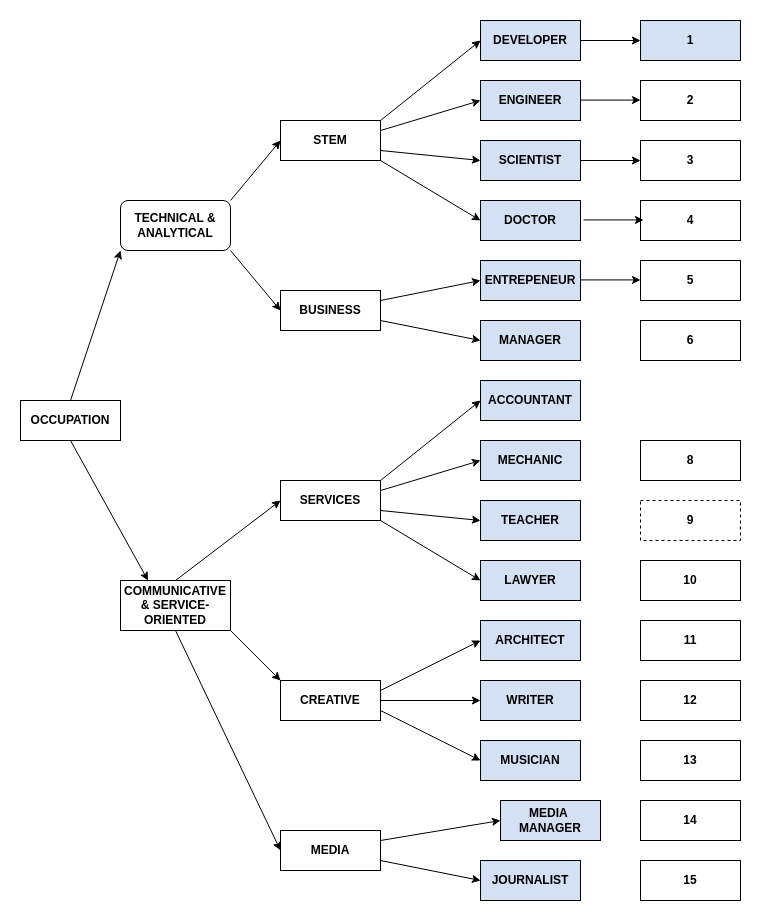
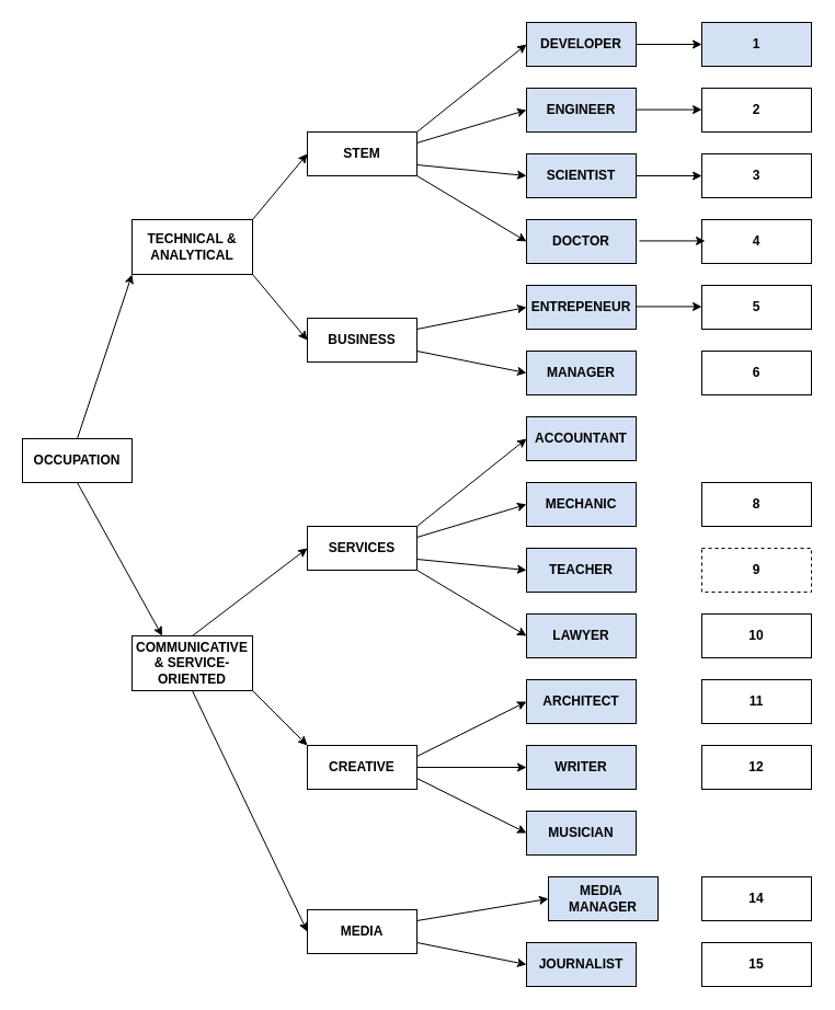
  <mxCell id="0" />
  <mxCell id="1" parent="0" />
  <mxCell id="2" value="&lt;b&gt;STEM&lt;/b&gt;" style="rounded=0;whiteSpace=wrap;html=1;" vertex="1" parent="1"><mxGeometry x="280" width="100" height="40" as="geometry" y="120" /></mxCell>
  <mxCell id="3" value="&lt;b&gt;MEDIA&lt;/b&gt;" style="rounded=0;whiteSpace=wrap;html=1;" vertex="1" parent="1"><mxGeometry x="280" y="830" width="100" height="40" as="geometry" /></mxCell>
  <mxCell id="4" value="&lt;b&gt;BUSINESS&lt;/b&gt;" style="rounded=0;whiteSpace=wrap;html=1;" vertex="1" parent="1"><mxGeometry x="280" y="290" width="100" height="40" as="geometry" /></mxCell>
  <mxCell id="5" value="&lt;b&gt;SERVICES&lt;/b&gt;" style="rounded=0;whiteSpace=wrap;html=1;" vertex="1" parent="1"><mxGeometry x="280" y="480" width="100" height="40" as="geometry" /></mxCell>
  <mxCell id="6" value="&lt;b&gt;CREATIVE&lt;/b&gt;" style="rounded=0;whiteSpace=wrap;html=1;" vertex="1" parent="1"><mxGeometry x="280" y="680" width="100" height="40" as="geometry" /></mxCell>
  <mxCell id="7" value="&lt;b&gt;DEVELOPER&lt;/b&gt;" style="rounded=0;whiteSpace=wrap;html=1;fillColor=#D4E1F5;" vertex="1" parent="1"><mxGeometry x="480" y="20" width="100" height="40" as="geometry" /></mxCell>
  <mxCell id="8" value="&lt;b&gt;ENGINEER&lt;/b&gt;" style="rounded=0;whiteSpace=wrap;html=1;fillColor=#D4E1F5;" vertex="1" parent="1"><mxGeometry x="480" y="80" width="100" height="40" as="geometry" /></mxCell>
  <mxCell id="9" value="&lt;b&gt;SCIENTIST&lt;/b&gt;" style="rounded=0;whiteSpace=wrap;html=1;fillColor=#D4E1F5;" vertex="1" parent="1"><mxGeometry x="480" y="140" width="100" height="40" as="geometry" /></mxCell>
  <mxCell id="10" value="&lt;b&gt;DOCTOR&lt;/b&gt;" style="rounded=0;whiteSpace=wrap;html=1;fillColor=#D4E1F5;" vertex="1" parent="1"><mxGeometry x="480" y="200" width="100" height="40" as="geometry" /></mxCell>
  <mxCell id="11" value="&lt;b&gt;ARCHITECT&lt;/b&gt;" style="rounded=0;whiteSpace=wrap;html=1;fillColor=#D4E1F5;" vertex="1" parent="1"><mxGeometry x="480" y="620" width="100" height="40" as="geometry" /></mxCell>
  <mxCell id="12" value="&lt;b&gt;MECHANIC&lt;/b&gt;" style="rounded=0;whiteSpace=wrap;html=1;fillColor=#D4E1F5;" vertex="1" parent="1"><mxGeometry x="480" y="440" width="100" height="40" as="geometry" /></mxCell>
  <mxCell id="13" value="&lt;b&gt;ENTREPENEUR&lt;/b&gt;" style="rounded=0;whiteSpace=wrap;html=1;fillColor=#D4E1F5;" vertex="1" parent="1"><mxGeometry x="480" y="260" width="100" height="40" as="geometry" /></mxCell>
  <mxCell id="14" value="&lt;b&gt;MANAGER&lt;/b&gt;" style="rounded=0;whiteSpace=wrap;html=1;fillColor=#D4E1F5;" vertex="1" parent="1"><mxGeometry x="480" y="320" width="100" height="40" as="geometry" /></mxCell>
  <mxCell id="15" value="&lt;b&gt;MEDIA&amp;nbsp; MANAGER&lt;/b&gt;" style="rounded=0;whiteSpace=wrap;html=1;fillColor=#D4E1F5;" vertex="1" parent="1"><mxGeometry x="500" y="800" width="100" height="40" as="geometry" /></mxCell>
  <mxCell id="16" value="&lt;b&gt;JOURNALIST&lt;/b&gt;" style="rounded=0;whiteSpace=wrap;html=1;fillColor=#D4E1F5;" vertex="1" parent="1"><mxGeometry x="480" y="860" width="100" height="40" as="geometry" /></mxCell>
  <mxCell id="17" value="&lt;b&gt;LAWYER&lt;/b&gt;" style="rounded=0;whiteSpace=wrap;html=1;fillColor=#D4E1F5;" vertex="1" parent="1"><mxGeometry x="480" y="560" width="100" height="40" as="geometry" /></mxCell>
  <mxCell id="18" value="&lt;b&gt;TEACHER&lt;/b&gt;" style="rounded=0;whiteSpace=wrap;html=1;fillColor=#D4E1F5;" vertex="1" parent="1"><mxGeometry x="480" y="500" width="100" height="40" as="geometry" /></mxCell>
  <mxCell id="19" value="&lt;b&gt;ACCOUNTANT&lt;/b&gt;" style="rounded=0;whiteSpace=wrap;html=1;fillColor=#D4E1F5;" vertex="1" parent="1"><mxGeometry x="480" y="380" width="100" height="40" as="geometry" /></mxCell>
  <mxCell id="20" value="&lt;b&gt;MUSICIAN&lt;/b&gt;" style="rounded=0;whiteSpace=wrap;html=1;fillColor=#D4E1F5;" vertex="1" parent="1"><mxGeometry x="480" y="740" width="100" height="40" as="geometry" /></mxCell>
  <mxCell id="21" value="&lt;b&gt;WRITER&lt;/b&gt;" style="rounded=0;whiteSpace=wrap;html=1;fillColor=#D4E1F5;" vertex="1" parent="1"><mxGeometry x="480" y="680" width="100" height="40" as="geometry" /></mxCell>
  <mxCell id="22" value="&lt;b&gt;1&lt;/b&gt;" style="rounded=0;whiteSpace=wrap;html=1;fillColor=#d4e1f5;" vertex="1" parent="1"><mxGeometry x="640" y="20" width="100" height="40" as="geometry" /></mxCell>
  <mxCell id="23" value="&lt;b&gt;2&lt;/b&gt;" style="rounded=0;whiteSpace=wrap;html=1;" vertex="1" parent="1"><mxGeometry x="640" y="80" width="100" height="40" as="geometry" /></mxCell>
  <mxCell id="24" value="&lt;b&gt;3&lt;/b&gt;" style="rounded=0;whiteSpace=wrap;html=1;" vertex="1" parent="1"><mxGeometry x="640" y="140" width="100" height="40" as="geometry" /></mxCell>
  <mxCell id="25" value="&lt;b&gt;4&lt;/b&gt;" style="rounded=0;whiteSpace=wrap;html=1;" vertex="1" parent="1"><mxGeometry x="640" y="200" width="100" height="40" as="geometry" /></mxCell>
  <mxCell id="26" value="&lt;b&gt;5&lt;/b&gt;" style="rounded=0;whiteSpace=wrap;html=1;" vertex="1" parent="1"><mxGeometry x="640" y="260" width="100" height="40" as="geometry" /></mxCell>
  <mxCell id="27" value="&lt;b&gt;6&lt;/b&gt;" style="rounded=0;whiteSpace=wrap;html=1;" vertex="1" parent="1"><mxGeometry x="640" y="320" width="100" height="40" as="geometry" /></mxCell>
  <mxCell id="28" value="&lt;b&gt;8&lt;/b&gt;" style="rounded=0;whiteSpace=wrap;html=1;" vertex="1" parent="1"><mxGeometry x="640" y="440" width="100" height="40" as="geometry" /></mxCell>
  <mxCell id="29" value="&lt;b&gt;9&lt;/b&gt;" style="rounded=0;whiteSpace=wrap;html=1;dashed=1;" vertex="1" parent="1"><mxGeometry x="640" y="500" width="100" height="40" as="geometry" /></mxCell>
  <mxCell id="30" value="&lt;b&gt;10&lt;/b&gt;" style="rounded=0;whiteSpace=wrap;html=1;" vertex="1" parent="1"><mxGeometry x="640" y="560" width="100" height="40" as="geometry" /></mxCell>
  <mxCell id="31" value="&lt;b&gt;11&lt;/b&gt;" style="rounded=0;whiteSpace=wrap;html=1;" vertex="1" parent="1"><mxGeometry x="640" y="620" width="100" height="40" as="geometry" /></mxCell>
  <mxCell id="32" value="&lt;b&gt;12&lt;/b&gt;" style="rounded=0;whiteSpace=wrap;html=1;" vertex="1" parent="1"><mxGeometry x="640" y="680" width="100" height="40" as="geometry" /></mxCell>
- <mxCell id="33" value="&lt;b&gt;13&lt;/b&gt;" style="rounded=0;whiteSpace=wrap;html=1;" vertex="1" parent="1"><mxGeometry x="640" y="740" width="100" height="40" as="geometry" /></mxCell>
  <mxCell id="34" value="&lt;b&gt;14&lt;/b&gt;" style="rounded=0;whiteSpace=wrap;html=1;" vertex="1" parent="1"><mxGeometry x="640" y="800" width="100" height="40" as="geometry" /></mxCell>
  <mxCell id="35" value="&lt;b&gt;15&lt;/b&gt;" style="rounded=0;whiteSpace=wrap;html=1;" vertex="1" parent="1"><mxGeometry x="640" y="860" width="100" height="40" as="geometry" /></mxCell>
  <mxCell id="36" value="" style="endArrow=classic;html=1;rounded=0;entryX=0;entryY=0.5;entryDx=0;entryDy=0;exitX=1;exitY=0;exitDx=0;exitDy=0;" edge="1" parent="1" source="2" target="7"><mxGeometry width="50" height="50" relative="1" as="geometry"><mxPoint x="630" y="450" as="sourcePoint" /><mxPoint x="680" y="400" as="targetPoint" /></mxGeometry></mxCell>
  <mxCell id="37" value="" style="endArrow=classic;html=1;rounded=0;entryX=0;entryY=0.5;entryDx=0;entryDy=0;exitX=1;exitY=0.5;exitDx=0;exitDy=0;" edge="1" parent="1" source="7" target="22"><mxGeometry width="50" height="50" relative="1" as="geometry"><mxPoint x="390" y="130" as="sourcePoint" /><mxPoint x="490" y="50" as="targetPoint" /></mxGeometry></mxCell>
  <mxCell id="38" value="" style="endArrow=classic;html=1;rounded=0;entryX=0;entryY=0.5;entryDx=0;entryDy=0;exitX=1;exitY=0.25;exitDx=0;exitDy=0;" edge="1" parent="1" source="4" target="13"><mxGeometry width="50" height="50" relative="1" as="geometry"><mxPoint x="380" y="280" as="sourcePoint" /><mxPoint x="480" y="200" as="targetPoint" /></mxGeometry></mxCell>
  <mxCell id="39" value="" style="endArrow=classic;html=1;rounded=0;entryX=0;entryY=0.5;entryDx=0;entryDy=0;exitX=1;exitY=0;exitDx=0;exitDy=0;" edge="1" parent="1" source="5" target="19"><mxGeometry width="50" height="50" relative="1" as="geometry"><mxPoint x="380" y="440" as="sourcePoint" /><mxPoint x="480" y="380" as="targetPoint" /><Array as="points" /></mxGeometry></mxCell>
  <mxCell id="40" value="" style="endArrow=classic;html=1;rounded=0;entryX=0;entryY=0.5;entryDx=0;entryDy=0;exitX=1;exitY=0.25;exitDx=0;exitDy=0;" edge="1" parent="1" source="2" target="8"><mxGeometry width="50" height="50" relative="1" as="geometry"><mxPoint x="600" y="450" as="sourcePoint" /><mxPoint x="650" y="400" as="targetPoint" /></mxGeometry></mxCell>
  <mxCell id="41" value="" style="endArrow=classic;html=1;rounded=0;entryX=0;entryY=0.5;entryDx=0;entryDy=0;exitX=1;exitY=0.75;exitDx=0;exitDy=0;" edge="1" parent="1" source="2" target="9"><mxGeometry width="50" height="50" relative="1" as="geometry"><mxPoint x="380" y="140" as="sourcePoint" /><mxPoint x="490" y="110" as="targetPoint" /></mxGeometry></mxCell>
  <mxCell id="42" value="" style="endArrow=classic;html=1;rounded=0;entryX=0;entryY=0.5;entryDx=0;entryDy=0;exitX=1;exitY=0.5;exitDx=0;exitDy=0;" edge="1" parent="1"><mxGeometry width="50" height="50" relative="1" as="geometry"><mxPoint x="580" y="99.6" as="sourcePoint" /><mxPoint x="640" y="99.6" as="targetPoint" /></mxGeometry></mxCell>
  <mxCell id="43" value="" style="endArrow=classic;html=1;rounded=0;entryX=0;entryY=0.5;entryDx=0;entryDy=0;exitX=1;exitY=0.5;exitDx=0;exitDy=0;" edge="1" parent="1"><mxGeometry width="50" height="50" relative="1" as="geometry"><mxPoint x="580" y="160" as="sourcePoint" /><mxPoint x="640" y="160" as="targetPoint" /></mxGeometry></mxCell>
  <mxCell id="44" value="" style="endArrow=classic;html=1;rounded=0;entryX=0;entryY=0.5;entryDx=0;entryDy=0;exitX=1;exitY=0.5;exitDx=0;exitDy=0;" edge="1" parent="1"><mxGeometry width="50" height="50" relative="1" as="geometry"><mxPoint x="583" y="219.41" as="sourcePoint" /><mxPoint x="643" y="219.41" as="targetPoint" /></mxGeometry></mxCell>
  <mxCell id="45" value="" style="endArrow=classic;html=1;rounded=0;entryX=0;entryY=0.5;entryDx=0;entryDy=0;exitX=1;exitY=0.5;exitDx=0;exitDy=0;" edge="1" parent="1"><mxGeometry width="50" height="50" relative="1" as="geometry"><mxPoint x="580" y="279.41" as="sourcePoint" /><mxPoint x="640" y="279.41" as="targetPoint" /></mxGeometry></mxCell>
  <mxCell id="46" value="" style="endArrow=classic;html=1;rounded=0;entryX=0;entryY=0.5;entryDx=0;entryDy=0;exitX=1;exitY=0.75;exitDx=0;exitDy=0;" edge="1" parent="1" source="4" target="14"><mxGeometry width="50" height="50" relative="1" as="geometry"><mxPoint x="390" y="300" as="sourcePoint" /><mxPoint x="490" y="290" as="targetPoint" /></mxGeometry></mxCell>
  <mxCell id="47" value="" style="endArrow=classic;html=1;rounded=0;entryX=0;entryY=0.5;entryDx=0;entryDy=0;exitX=1;exitY=1;exitDx=0;exitDy=0;" edge="1" parent="1" source="2" target="10"><mxGeometry width="50" height="50" relative="1" as="geometry"><mxPoint x="390" y="170" as="sourcePoint" /><mxPoint x="490" y="170" as="targetPoint" /></mxGeometry></mxCell>
  <mxCell id="48" value="" style="endArrow=classic;html=1;rounded=0;entryX=0;entryY=0.5;entryDx=0;entryDy=0;exitX=1;exitY=0.25;exitDx=0;exitDy=0;" edge="1" parent="1" source="5" target="12"><mxGeometry width="50" height="50" relative="1" as="geometry"><mxPoint x="390" y="500" as="sourcePoint" /><mxPoint x="490" y="410" as="targetPoint" /></mxGeometry></mxCell>
  <mxCell id="49" value="" style="endArrow=classic;html=1;rounded=0;entryX=0;entryY=0.5;entryDx=0;entryDy=0;exitX=1;exitY=0.75;exitDx=0;exitDy=0;" edge="1" parent="1" source="5" target="18"><mxGeometry width="50" height="50" relative="1" as="geometry"><mxPoint x="400" y="460" as="sourcePoint" /><mxPoint x="500" y="420" as="targetPoint" /></mxGeometry></mxCell>
  <mxCell id="50" value="" style="endArrow=classic;html=1;rounded=0;entryX=0;entryY=0.5;entryDx=0;entryDy=0;exitX=1;exitY=1;exitDx=0;exitDy=0;" edge="1" parent="1" source="5" target="17"><mxGeometry width="50" height="50" relative="1" as="geometry"><mxPoint x="410" y="470" as="sourcePoint" /><mxPoint x="510" y="430" as="targetPoint" /></mxGeometry></mxCell>
  <mxCell id="51" value="" style="endArrow=classic;html=1;rounded=0;entryX=0;entryY=0.5;entryDx=0;entryDy=0;exitX=1;exitY=0.25;exitDx=0;exitDy=0;" edge="1" parent="1" source="6" target="11"><mxGeometry width="50" height="50" relative="1" as="geometry"><mxPoint x="380" y="619" as="sourcePoint" /><mxPoint x="480" y="619" as="targetPoint" /></mxGeometry></mxCell>
  <mxCell id="52" value="" style="endArrow=classic;html=1;rounded=0;entryX=0;entryY=0.5;entryDx=0;entryDy=0;exitX=1;exitY=0.75;exitDx=0;exitDy=0;" edge="1" parent="1" source="3" target="16"><mxGeometry width="50" height="50" relative="1" as="geometry"><mxPoint x="490" y="570" as="sourcePoint" /><mxPoint x="540" y="520" as="targetPoint" /></mxGeometry></mxCell>
  <mxCell id="53" value="" style="endArrow=classic;html=1;rounded=0;entryX=0;entryY=0.5;entryDx=0;entryDy=0;exitX=1;exitY=0.25;exitDx=0;exitDy=0;" edge="1" parent="1" source="3" target="15"><mxGeometry width="50" height="50" relative="1" as="geometry"><mxPoint x="390" y="810" as="sourcePoint" /><mxPoint x="490" y="890" as="targetPoint" /></mxGeometry></mxCell>
  <mxCell id="54" value="" style="endArrow=classic;html=1;rounded=0;entryX=0;entryY=0.5;entryDx=0;entryDy=0;exitX=1;exitY=0.75;exitDx=0;exitDy=0;" edge="1" parent="1" source="6" target="20"><mxGeometry width="50" height="50" relative="1" as="geometry"><mxPoint x="400" y="820" as="sourcePoint" /><mxPoint x="500" y="900" as="targetPoint" /></mxGeometry></mxCell>
  <mxCell id="55" value="" style="endArrow=classic;html=1;rounded=0;entryX=0;entryY=0.5;entryDx=0;entryDy=0;exitX=1;exitY=0.5;exitDx=0;exitDy=0;" edge="1" parent="1" source="6" target="21"><mxGeometry width="50" height="50" relative="1" as="geometry"><mxPoint x="410" y="830" as="sourcePoint" /><mxPoint x="510" y="910" as="targetPoint" /></mxGeometry></mxCell>
  <mxCell id="56" value="&lt;b&gt;OCCUPATION&lt;/b&gt;" style="rounded=0;whiteSpace=wrap;html=1;" vertex="1" parent="1"><mxGeometry x="20" y="400" width="100" height="40" as="geometry" /></mxCell>
- <mxCell id="57" value="&lt;b&gt;TECHNICAL &amp;amp; ANALYTICAL&lt;/b&gt;" style="whiteSpace=wrap;html=1;rounded=1;" vertex="1" parent="1"><mxGeometry x="120" y="200" width="110" height="50" as="geometry" /></mxCell>
+ <mxCell id="57" value="&lt;b&gt;TECHNICAL &amp;amp; ANALYTICAL&lt;/b&gt;" style="rounded=0;whiteSpace=wrap;html=1;" vertex="1" parent="1"><mxGeometry x="120" y="200" width="110" height="50" as="geometry" /></mxCell>
  <mxCell id="58" value="&lt;b&gt;COMMUNICATIVE &amp;amp; SERVICE-ORIENTED&lt;/b&gt;" style="rounded=0;whiteSpace=wrap;html=1;" vertex="1" parent="1"><mxGeometry x="120" y="580" width="110" height="50" as="geometry" /></mxCell>
  <mxCell id="59" value="" style="endArrow=classic;html=1;rounded=0;entryX=0;entryY=0.5;entryDx=0;entryDy=0;exitX=1;exitY=0;exitDx=0;exitDy=0;" edge="1" parent="1" source="57" target="2"><mxGeometry width="50" height="50" relative="1" as="geometry"><mxPoint x="260" y="430" as="sourcePoint" /><mxPoint x="310" y="380" as="targetPoint" /></mxGeometry></mxCell>
  <mxCell id="60" value="" style="endArrow=classic;html=1;rounded=0;entryX=0;entryY=0.5;entryDx=0;entryDy=0;exitX=0.5;exitY=1;exitDx=0;exitDy=0;" edge="1" parent="1" source="58" target="3"><mxGeometry width="50" height="50" relative="1" as="geometry"><mxPoint x="260" y="430" as="sourcePoint" /><mxPoint x="310" y="380" as="targetPoint" /></mxGeometry></mxCell>
  <mxCell id="61" value="" style="endArrow=classic;html=1;rounded=0;entryX=0;entryY=0;entryDx=0;entryDy=0;exitX=1;exitY=1;exitDx=0;exitDy=0;" edge="1" parent="1" source="58" target="6"><mxGeometry width="50" height="50" relative="1" as="geometry"><mxPoint x="240" y="640" as="sourcePoint" /><mxPoint x="290" y="860" as="targetPoint" /></mxGeometry></mxCell>
  <mxCell id="62" value="" style="endArrow=classic;html=1;rounded=0;exitX=0.5;exitY=0;exitDx=0;exitDy=0;entryX=0;entryY=0.5;entryDx=0;entryDy=0;" edge="1" parent="1" source="58" target="5"><mxGeometry width="50" height="50" relative="1" as="geometry"><mxPoint x="260" y="430" as="sourcePoint" /><mxPoint x="310" y="380" as="targetPoint" /></mxGeometry></mxCell>
  <mxCell id="63" value="" style="endArrow=classic;html=1;rounded=0;entryX=0;entryY=0.5;entryDx=0;entryDy=0;exitX=1;exitY=1;exitDx=0;exitDy=0;" edge="1" parent="1" source="57" target="4"><mxGeometry width="50" height="50" relative="1" as="geometry"><mxPoint x="260" y="430" as="sourcePoint" /><mxPoint x="310" y="380" as="targetPoint" /></mxGeometry></mxCell>
  <mxCell id="64" value="" style="endArrow=classic;html=1;rounded=0;entryX=0;entryY=1;entryDx=0;entryDy=0;exitX=0.5;exitY=0;exitDx=0;exitDy=0;" edge="1" parent="1" source="56" target="57"><mxGeometry width="50" height="50" relative="1" as="geometry"><mxPoint x="260" y="430" as="sourcePoint" /><mxPoint x="310" y="380" as="targetPoint" /></mxGeometry></mxCell>
  <mxCell id="65" value="" style="endArrow=classic;html=1;rounded=0;entryX=0.25;entryY=0;entryDx=0;entryDy=0;exitX=0.5;exitY=1;exitDx=0;exitDy=0;" edge="1" parent="1" source="56" target="58"><mxGeometry width="50" height="50" relative="1" as="geometry"><mxPoint x="260" y="430" as="sourcePoint" /><mxPoint x="310" y="380" as="targetPoint" /></mxGeometry></mxCell>
